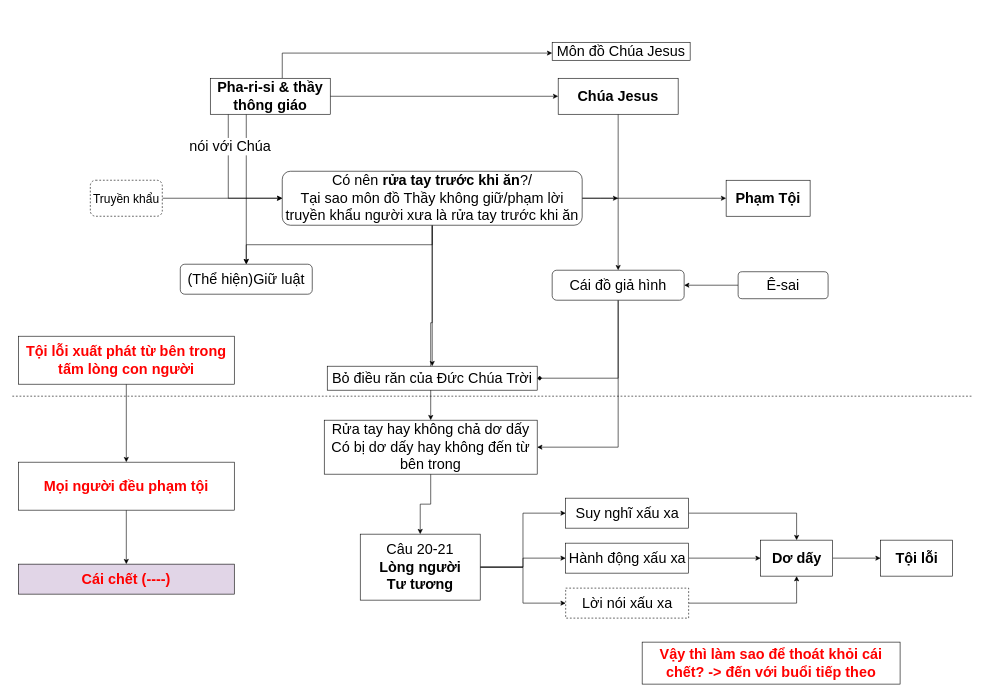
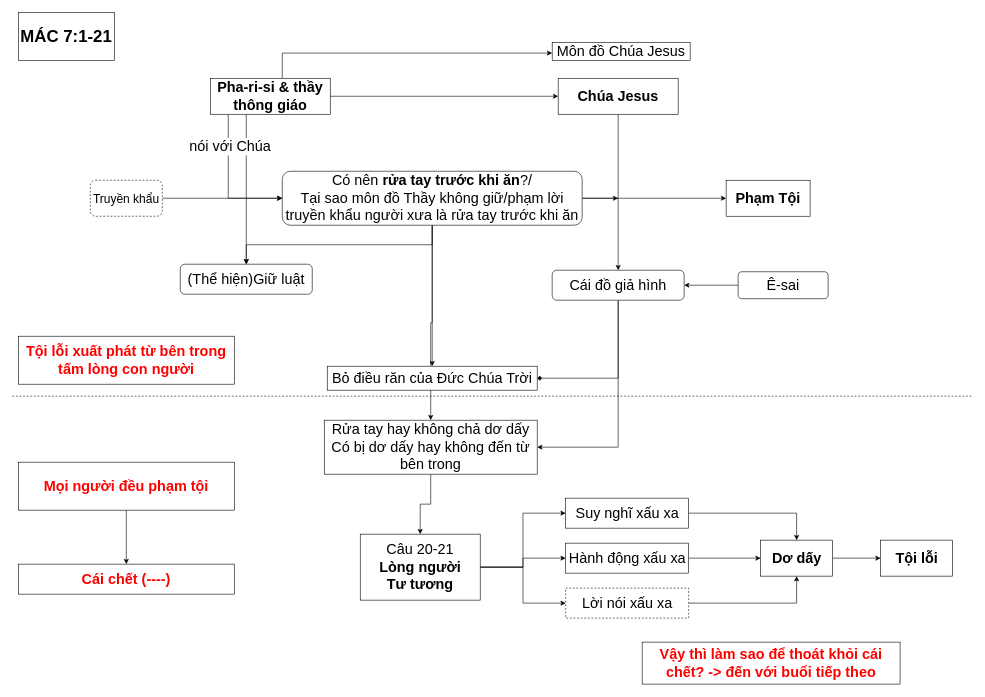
  <mxCell id="0" />
  <mxCell id="1" parent="0" />
+ <mxCell id="2" value="MÁC 7:1-21" style="rounded=0;whiteSpace=wrap;html=1;fontStyle=1;fontSize=28;" vertex="1" parent="1"><mxGeometry x="30" y="20" width="160" height="80" as="geometry" /></mxCell>
  <mxCell id="3" style="edgeStyle=orthogonalEdgeStyle;rounded=0;orthogonalLoop=1;jettySize=auto;html=1;fontSize=24;" edge="1" parent="1" source="8"><mxGeometry relative="1" as="geometry"><mxPoint x="1030" y="330" as="targetPoint" /></mxGeometry></mxCell>
  <mxCell id="4" style="edgeStyle=orthogonalEdgeStyle;rounded=0;orthogonalLoop=1;jettySize=auto;html=1;entryX=0.5;entryY=0;entryDx=0;entryDy=0;fontSize=24;" edge="1" parent="1" source="8" target="25"><mxGeometry relative="1" as="geometry" /></mxCell>
  <mxCell id="5" style="edgeStyle=orthogonalEdgeStyle;rounded=0;orthogonalLoop=1;jettySize=auto;html=1;entryX=0.5;entryY=0;entryDx=0;entryDy=0;fontSize=24;" edge="1" parent="1" source="8" target="26"><mxGeometry relative="1" as="geometry" /></mxCell>
  <mxCell id="6" style="edgeStyle=orthogonalEdgeStyle;rounded=0;orthogonalLoop=1;jettySize=auto;html=1;entryX=0.5;entryY=0;entryDx=0;entryDy=0;fontSize=24;" edge="1" parent="1" source="8" target="30"><mxGeometry relative="1" as="geometry" /></mxCell>
  <mxCell id="7" style="edgeStyle=orthogonalEdgeStyle;rounded=0;orthogonalLoop=1;jettySize=auto;html=1;entryX=0;entryY=0.5;entryDx=0;entryDy=0;fontSize=24;" edge="1" parent="1" source="8" target="28"><mxGeometry relative="1" as="geometry" /></mxCell>
  <mxCell id="8" value="&lt;span style=&quot;font-weight: normal&quot;&gt;Có nên &lt;/span&gt;rửa tay trước khi ăn&lt;span style=&quot;font-weight: normal&quot;&gt;?/&lt;br&gt;Tại sao môn đồ Thầy không giữ/phạm lời truyền khẩu người xưa là rửa tay trước khi ăn&lt;/span&gt;" style="rounded=1;whiteSpace=wrap;html=1;fontSize=24;fontStyle=1" vertex="1" parent="1"><mxGeometry x="470" y="285" width="500" height="90" as="geometry" /></mxCell>
  <mxCell id="9" style="edgeStyle=orthogonalEdgeStyle;rounded=0;orthogonalLoop=1;jettySize=auto;html=1;fontSize=24;" edge="1" parent="1" source="14" target="16"><mxGeometry relative="1" as="geometry" /></mxCell>
  <mxCell id="10" style="edgeStyle=orthogonalEdgeStyle;rounded=0;orthogonalLoop=1;jettySize=auto;html=1;fontSize=24;" edge="1" parent="1" source="14"><mxGeometry relative="1" as="geometry"><mxPoint x="920" y="88" as="targetPoint" /><Array as="points"><mxPoint x="470" y="88" /></Array></mxGeometry></mxCell>
  <mxCell id="11" style="edgeStyle=orthogonalEdgeStyle;rounded=0;orthogonalLoop=1;jettySize=auto;html=1;fontSize=24;" edge="1" parent="1" source="14" target="25"><mxGeometry relative="1" as="geometry"><Array as="points"><mxPoint x="410" y="250" /><mxPoint x="410" y="250" /></Array></mxGeometry></mxCell>
  <mxCell id="12" style="edgeStyle=orthogonalEdgeStyle;rounded=0;orthogonalLoop=1;jettySize=auto;html=1;entryX=0;entryY=0.5;entryDx=0;entryDy=0;fontSize=24;" edge="1" parent="1" source="14" target="8"><mxGeometry relative="1" as="geometry"><Array as="points"><mxPoint x="380" y="330" /></Array></mxGeometry></mxCell>
  <mxCell id="13" value="nói với Chúa" style="edgeLabel;html=1;align=center;verticalAlign=middle;resizable=0;points=[];fontSize=24;" vertex="1" connectable="0" parent="12"><mxGeometry x="-0.29" y="2" relative="1" as="geometry"><mxPoint y="-29" as="offset" /></mxGeometry></mxCell>
  <mxCell id="14" value="Pha-ri-si &amp;amp; thầy thông giáo" style="rounded=0;whiteSpace=wrap;html=1;fontSize=24;fontStyle=1" vertex="1" parent="1"><mxGeometry x="350" y="130" width="200" height="60" as="geometry" /></mxCell>
  <mxCell id="15" style="edgeStyle=orthogonalEdgeStyle;rounded=0;orthogonalLoop=1;jettySize=auto;html=1;fontSize=24;" edge="1" parent="1" source="16" target="20"><mxGeometry relative="1" as="geometry" /></mxCell>
  <mxCell id="16" value="Chúa Jesus" style="rounded=0;whiteSpace=wrap;html=1;fontSize=24;fontStyle=1" vertex="1" parent="1"><mxGeometry x="930" y="130" width="200" height="60" as="geometry" /></mxCell>
  <mxCell id="17" value="Môn đồ Chúa Jesus" style="rounded=0;whiteSpace=wrap;html=1;fontSize=24;" vertex="1" parent="1"><mxGeometry x="920" y="70" width="230" height="30" as="geometry" /></mxCell>
  <mxCell id="18" style="edgeStyle=orthogonalEdgeStyle;rounded=0;orthogonalLoop=1;jettySize=auto;html=1;entryX=1;entryY=0.5;entryDx=0;entryDy=0;fontSize=24;endArrow=diamond;" edge="1" parent="1" source="20" target="26"><mxGeometry relative="1" as="geometry"><Array as="points"><mxPoint x="1030" y="630" /></Array></mxGeometry></mxCell>
  <mxCell id="19" style="edgeStyle=orthogonalEdgeStyle;rounded=0;orthogonalLoop=1;jettySize=auto;html=1;entryX=1;entryY=0.5;entryDx=0;entryDy=0;fontSize=24;" edge="1" parent="1" source="20" target="30"><mxGeometry relative="1" as="geometry"><Array as="points"><mxPoint x="1030" y="745" /></Array></mxGeometry></mxCell>
  <mxCell id="20" value="Cái đồ giả hình" style="rounded=1;whiteSpace=wrap;html=1;fontSize=24;" vertex="1" parent="1"><mxGeometry x="920" y="450" width="220" height="50" as="geometry" /></mxCell>
  <mxCell id="21" style="edgeStyle=orthogonalEdgeStyle;rounded=0;orthogonalLoop=1;jettySize=auto;html=1;fontSize=24;" edge="1" parent="1" source="22" target="8"><mxGeometry relative="1" as="geometry" /></mxCell>
  <mxCell id="22" value="&lt;font style=&quot;font-size: 20px&quot;&gt;Truyền khẩu&lt;/font&gt;" style="rounded=1;whiteSpace=wrap;html=1;fontSize=24;dashed=1;" vertex="1" parent="1"><mxGeometry x="150" y="300" width="120" height="60" as="geometry" /></mxCell>
  <mxCell id="23" style="edgeStyle=orthogonalEdgeStyle;rounded=0;orthogonalLoop=1;jettySize=auto;html=1;entryX=1;entryY=0.5;entryDx=0;entryDy=0;fontSize=24;" edge="1" parent="1" source="24" target="20"><mxGeometry relative="1" as="geometry" /></mxCell>
  <mxCell id="24" value="Ê-sai" style="rounded=1;whiteSpace=wrap;html=1;fontSize=24;" vertex="1" parent="1"><mxGeometry x="1230" y="452.5" width="150" height="45" as="geometry" /></mxCell>
  <mxCell id="25" value="(Thể hiện)Giữ luật" style="rounded=1;whiteSpace=wrap;html=1;fontSize=24;" vertex="1" parent="1"><mxGeometry x="300" y="440" width="220" height="50" as="geometry" /></mxCell>
  <mxCell id="26" value="Bỏ điều răn của Đức Chúa Trời" style="rounded=0;whiteSpace=wrap;html=1;fontSize=24;" vertex="1" parent="1"><mxGeometry x="545" y="610" width="350" height="40" as="geometry" /></mxCell>
  <mxCell id="27" value="" style="endArrow=none;dashed=1;html=1;rounded=0;fontSize=24;edgeStyle=orthogonalEdgeStyle;" edge="1" parent="1"><mxGeometry width="50" height="50" relative="1" as="geometry"><mxPoint x="20" y="660" as="sourcePoint" /><mxPoint x="1620" y="660" as="targetPoint" /></mxGeometry></mxCell>
  <mxCell id="28" value="Phạm Tội" style="rounded=0;whiteSpace=wrap;html=1;fontSize=24;fontStyle=1" vertex="1" parent="1"><mxGeometry x="1210" y="300" width="140" height="60" as="geometry" /></mxCell>
  <mxCell id="29" style="edgeStyle=orthogonalEdgeStyle;rounded=0;orthogonalLoop=1;jettySize=auto;html=1;entryX=0.5;entryY=0;entryDx=0;entryDy=0;fontSize=24;" edge="1" parent="1" source="30" target="34"><mxGeometry relative="1" as="geometry" /></mxCell>
  <mxCell id="30" value="Rửa tay hay không chả dơ dấy&lt;br&gt;Có bị dơ dấy hay không đến từ bên trong" style="rounded=0;whiteSpace=wrap;html=1;fontSize=24;" vertex="1" parent="1"><mxGeometry x="540" y="700" width="355" height="90" as="geometry" /></mxCell>
  <mxCell id="31" style="edgeStyle=orthogonalEdgeStyle;rounded=0;orthogonalLoop=1;jettySize=auto;html=1;entryX=0;entryY=0.5;entryDx=0;entryDy=0;fontSize=24;" edge="1" parent="1" source="34" target="36"><mxGeometry relative="1" as="geometry" /></mxCell>
  <mxCell id="32" style="edgeStyle=orthogonalEdgeStyle;rounded=0;orthogonalLoop=1;jettySize=auto;html=1;fontSize=24;" edge="1" parent="1" source="34" target="38"><mxGeometry relative="1" as="geometry" /></mxCell>
  <mxCell id="33" style="edgeStyle=orthogonalEdgeStyle;rounded=0;orthogonalLoop=1;jettySize=auto;html=1;entryX=0;entryY=0.5;entryDx=0;entryDy=0;fontSize=24;" edge="1" parent="1" source="34" target="40"><mxGeometry relative="1" as="geometry" /></mxCell>
  <mxCell id="34" value="Câu 20-21&lt;br&gt;&lt;b&gt;Lòng người&lt;br&gt;Tư tương&lt;br&gt;&lt;/b&gt;" style="rounded=0;whiteSpace=wrap;html=1;fontSize=24;" vertex="1" parent="1"><mxGeometry x="600" y="890" width="200" height="110" as="geometry" /></mxCell>
  <mxCell id="35" style="edgeStyle=orthogonalEdgeStyle;rounded=0;orthogonalLoop=1;jettySize=auto;html=1;entryX=0.5;entryY=0;entryDx=0;entryDy=0;fontSize=24;" edge="1" parent="1" source="36" target="42"><mxGeometry relative="1" as="geometry" /></mxCell>
  <mxCell id="36" value="Suy nghĩ xấu xa" style="rounded=0;whiteSpace=wrap;html=1;fontSize=24;" vertex="1" parent="1"><mxGeometry x="942.5" y="830" width="205" height="50" as="geometry" /></mxCell>
  <mxCell id="37" style="edgeStyle=orthogonalEdgeStyle;rounded=0;orthogonalLoop=1;jettySize=auto;html=1;fontSize=24;" edge="1" parent="1" source="38" target="42"><mxGeometry relative="1" as="geometry" /></mxCell>
  <mxCell id="38" value="Hành động xấu xa" style="rounded=0;whiteSpace=wrap;html=1;fontSize=24;" vertex="1" parent="1"><mxGeometry x="942.5" y="905" width="205" height="50" as="geometry" /></mxCell>
  <mxCell id="39" style="edgeStyle=orthogonalEdgeStyle;rounded=0;orthogonalLoop=1;jettySize=auto;html=1;entryX=0.5;entryY=1;entryDx=0;entryDy=0;fontSize=24;" edge="1" parent="1" source="40" target="42"><mxGeometry relative="1" as="geometry" /></mxCell>
  <mxCell id="40" value="Lời nói xấu xa" style="rounded=0;whiteSpace=wrap;html=1;fontSize=24;dashed=1;" vertex="1" parent="1"><mxGeometry x="942.5" y="980" width="205" height="50" as="geometry" /></mxCell>
  <mxCell id="41" style="edgeStyle=orthogonalEdgeStyle;rounded=0;orthogonalLoop=1;jettySize=auto;html=1;fontSize=24;" edge="1" parent="1" source="42" target="43"><mxGeometry relative="1" as="geometry" /></mxCell>
  <mxCell id="42" value="Dơ dấy" style="rounded=0;whiteSpace=wrap;html=1;fontSize=24;fontStyle=1" vertex="1" parent="1"><mxGeometry x="1267.5" y="900" width="120" height="60" as="geometry" /></mxCell>
  <mxCell id="43" value="Tội lỗi" style="rounded=0;whiteSpace=wrap;html=1;fontSize=24;fontStyle=1" vertex="1" parent="1"><mxGeometry x="1467.5" y="900" width="120" height="60" as="geometry" /></mxCell>
- <mxCell id="44" style="edgeStyle=orthogonalEdgeStyle;rounded=0;orthogonalLoop=1;jettySize=auto;html=1;entryX=0.5;entryY=0;entryDx=0;entryDy=0;fontSize=24;fontColor=#FF0000;" edge="1" parent="1" source="45" target="47"><mxGeometry relative="1" as="geometry" /></mxCell>
  <mxCell id="45" value="Tội lỗi xuất phát từ bên trong tấm lòng con người" style="rounded=0;whiteSpace=wrap;html=1;fontSize=24;fontColor=#FF0000;fontStyle=1" vertex="1" parent="1"><mxGeometry x="30" y="560" width="360" height="80" as="geometry" /></mxCell>
  <mxCell id="46" style="edgeStyle=orthogonalEdgeStyle;rounded=0;orthogonalLoop=1;jettySize=auto;html=1;entryX=0.5;entryY=0;entryDx=0;entryDy=0;fontSize=24;fontColor=#FF0000;" edge="1" parent="1" source="47" target="48"><mxGeometry relative="1" as="geometry" /></mxCell>
  <mxCell id="47" value="Mọi người đều phạm tội" style="rounded=0;whiteSpace=wrap;html=1;fontSize=24;fontColor=#FF0000;fontStyle=1" vertex="1" parent="1"><mxGeometry x="30" y="770" width="360" height="80" as="geometry" /></mxCell>
- <mxCell id="48" value="Cái chết (----)" style="rounded=0;whiteSpace=wrap;html=1;fontSize=24;fontColor=#FF0000;fontStyle=1;fillColor=#e1d5e7;" vertex="1" parent="1"><mxGeometry x="30" y="940" width="360" height="50" as="geometry" /></mxCell>
+ <mxCell id="48" value="Cái chết (----)" style="rounded=0;whiteSpace=wrap;html=1;fontSize=24;fontColor=#FF0000;fontStyle=1" vertex="1" parent="1"><mxGeometry x="30" y="940" width="360" height="50" as="geometry" /></mxCell>
  <mxCell id="49" value="Vậy thì làm sao để thoát khỏi cái chết? -&amp;gt; đến với buổi tiếp theo" style="rounded=0;whiteSpace=wrap;html=1;fontSize=24;fontColor=#FF0000;fontStyle=1" vertex="1" parent="1"><mxGeometry x="1070" y="1070" width="430" height="70" as="geometry" /></mxCell>
